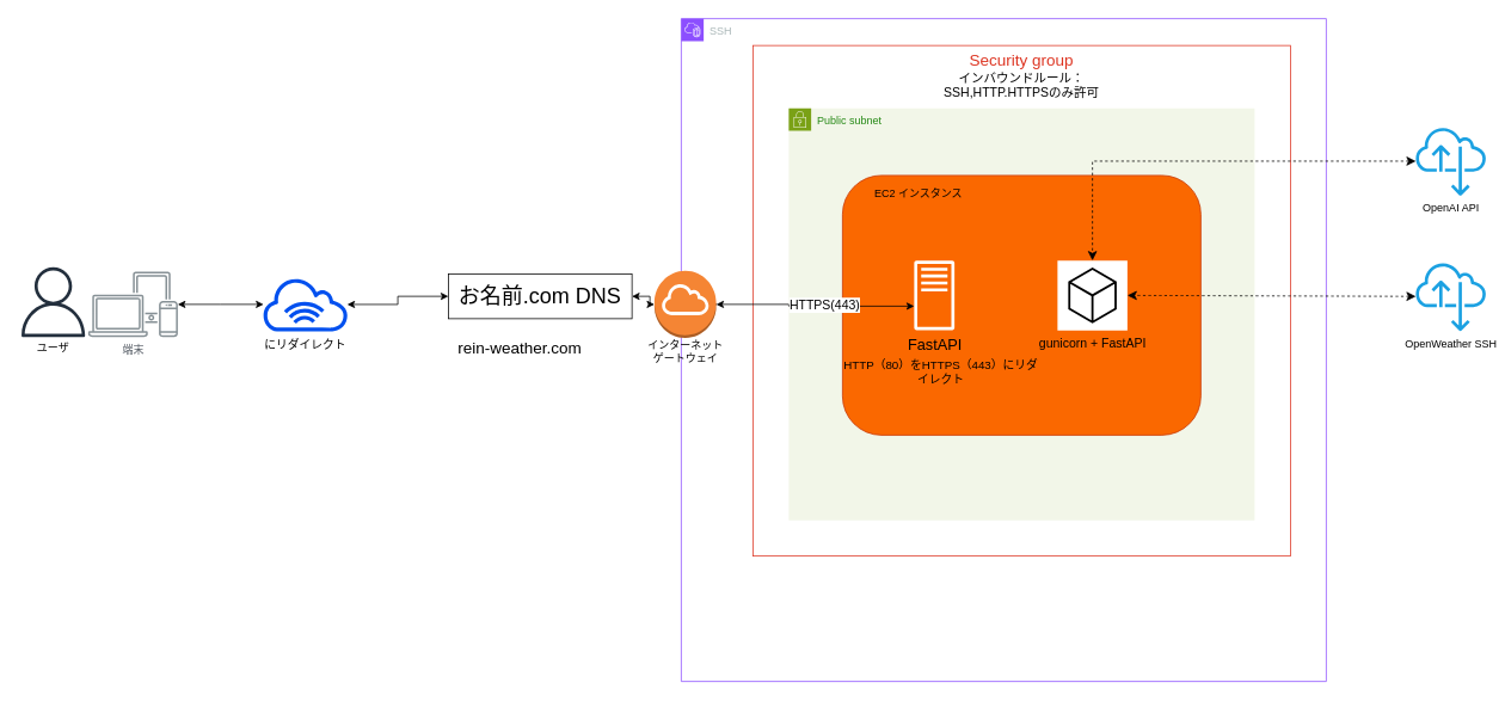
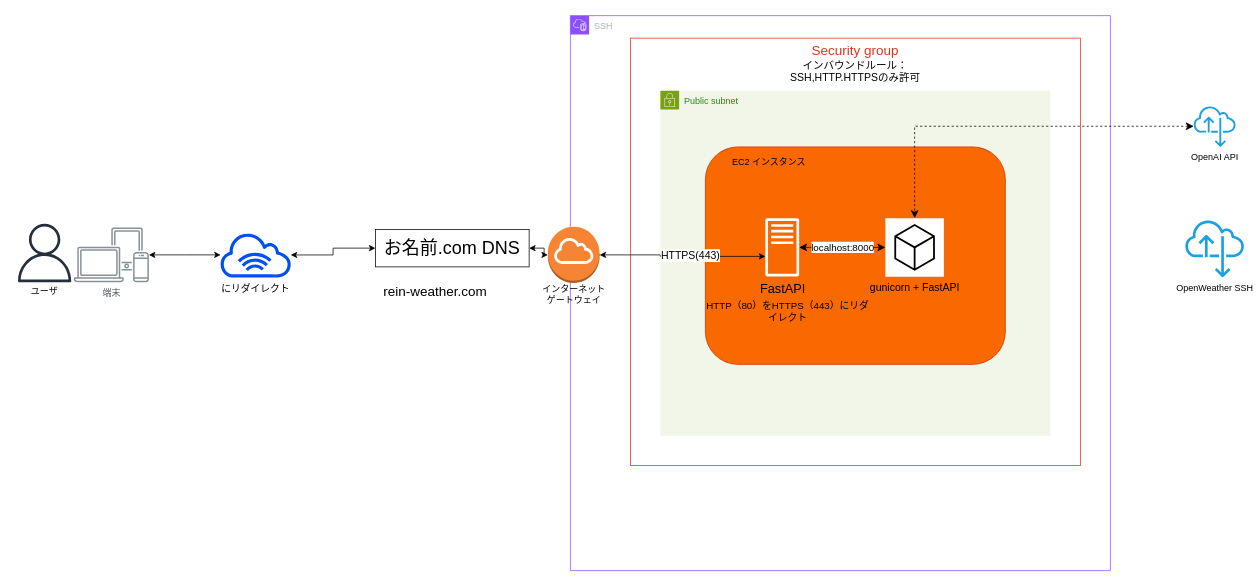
  <mxCell id="0" />
  <mxCell id="1" parent="0" />
  <mxCell id="2" value="&lt;font style=&quot;font-size: 18px;&quot;&gt;Security group&lt;/font&gt;&lt;div&gt;&lt;font style=&quot;font-size: 14px;&quot;&gt;&lt;font style=&quot;color: light-dark(rgb(0, 0, 0), rgb(255, 255, 255));&quot;&gt;インバウンドルール：&lt;/font&gt;&lt;br&gt;&lt;/font&gt;&lt;div&gt;&lt;div&gt;&lt;font style=&quot;color: light-dark(rgb(0, 0, 0), rgb(255, 255, 255)); font-size: 14px;&quot;&gt;SSH,HTTP.HTTPSのみ許可&lt;/font&gt;&lt;/div&gt;&lt;/div&gt;&lt;/div&gt;" style="fillColor=none;strokeColor=#DD3522;verticalAlign=top;fontStyle=0;fontColor=#DD3522;whiteSpace=wrap;html=1;" parent="1" vertex="1"><mxGeometry x="840" y="50" width="600" height="570" as="geometry" /></mxCell>
  <mxCell id="3" value="" style="sketch=0;outlineConnect=0;fontColor=#232F3E;gradientColor=none;fillColor=#232F3D;strokeColor=none;dashed=0;verticalLabelPosition=bottom;verticalAlign=top;align=center;html=1;fontSize=12;fontStyle=0;aspect=fixed;pointerEvents=1;shape=mxgraph.aws4.user;" parent="1" vertex="1"><mxGeometry x="20" y="297.5" width="78" height="78" as="geometry" /></mxCell>
  <mxCell id="4" value="端末" style="sketch=0;outlineConnect=0;gradientColor=none;fontColor=#545B64;strokeColor=none;fillColor=#879196;dashed=0;verticalLabelPosition=bottom;verticalAlign=top;align=center;html=1;fontSize=12;fontStyle=0;aspect=fixed;shape=mxgraph.aws4.illustration_devices;pointerEvents=1" parent="1" vertex="1"><mxGeometry x="98" y="302.5" width="100" height="73" as="geometry" /></mxCell>
  <mxCell id="5" value="" style="edgeStyle=orthogonalEdgeStyle;rounded=0;orthogonalLoop=1;jettySize=auto;html=1;entryX=0;entryY=0.5;entryDx=0;entryDy=0;entryPerimeter=0;startArrow=classic;startFill=1;" parent="1" source="11" target="6" edge="1"><mxGeometry relative="1" as="geometry"><mxPoint x="1160" y="339" as="targetPoint" /><mxPoint x="368" y="339" as="sourcePoint" /></mxGeometry></mxCell>
  <mxCell id="6" value="&lt;font style=&quot;font-size: 24px;&quot;&gt;お名前.com DNS&lt;/font&gt;" style="rounded=0;whiteSpace=wrap;html=1;" parent="1" vertex="1"><mxGeometry x="500" y="305" width="205" height="50" as="geometry" /></mxCell>
  <mxCell id="7" value="ユーザ" style="text;html=1;align=center;verticalAlign=middle;whiteSpace=wrap;rounded=0;" parent="1" vertex="1"><mxGeometry x="29" y="373" width="60" height="30" as="geometry" /></mxCell>
  <mxCell id="8" value="SSH" style="points=[[0,0],[0.25,0],[0.5,0],[0.75,0],[1,0],[1,0.25],[1,0.5],[1,0.75],[1,1],[0.75,1],[0.5,1],[0.25,1],[0,1],[0,0.75],[0,0.5],[0,0.25]];outlineConnect=0;gradientColor=none;html=1;whiteSpace=wrap;fontSize=12;fontStyle=0;container=0;pointerEvents=0;collapsible=0;recursiveResize=0;shape=mxgraph.aws4.group;grIcon=mxgraph.aws4.group_vpc2;strokeColor=#8C4FFF;fillColor=none;verticalAlign=top;align=left;spacingLeft=30;fontColor=light-dark(#AAB7B8,#FFFFFF);dashed=0;" parent="1" vertex="1"><mxGeometry x="760" y="20" width="720" height="740" as="geometry" /></mxCell>
  <mxCell id="9" value="rein-weather.com" style="text;html=1;align=center;verticalAlign=middle;whiteSpace=wrap;rounded=0;fontSize=18;" parent="1" vertex="1"><mxGeometry x="500" y="373" width="160" height="30" as="geometry" /></mxCell>
  <mxCell id="10" value="" style="edgeStyle=orthogonalEdgeStyle;rounded=0;orthogonalLoop=1;jettySize=auto;html=1;entryX=0;entryY=0.5;entryDx=0;entryDy=0;entryPerimeter=0;startArrow=classic;startFill=1;" parent="1" source="4" target="11" edge="1"><mxGeometry relative="1" as="geometry"><mxPoint x="500" y="339" as="targetPoint" /><mxPoint x="198" y="339" as="sourcePoint" /></mxGeometry></mxCell>
  <mxCell id="11" value="" style="sketch=0;outlineConnect=0;dashed=0;verticalLabelPosition=bottom;verticalAlign=top;align=center;html=1;fontSize=12;fontStyle=0;aspect=fixed;pointerEvents=1;shape=mxgraph.aws4.internet_alt1;fillColor=#0050ef;fontColor=#ffffff;strokeColor=#001DBC;" parent="1" vertex="1"><mxGeometry x="291.26" y="308.75" width="98.31" height="60.5" as="geometry" /></mxCell>
  <mxCell id="12" value="にリダイレクト" style="text;strokeColor=none;fillColor=none;html=1;align=center;verticalAlign=middle;whiteSpace=wrap;rounded=0;fontSize=13;" parent="1" vertex="1"><mxGeometry x="290" y="369.25" width="100.84" height="30" as="geometry" /></mxCell>
  <mxCell id="13" value="&lt;font style=&quot;color: light-dark(rgb(0, 0, 0), rgb(255, 255, 255));&quot;&gt;OpenWeather SSH&lt;/font&gt;" style="sketch=0;outlineConnect=0;dashed=0;verticalLabelPosition=bottom;verticalAlign=top;align=center;html=1;fontSize=12;fontStyle=0;aspect=fixed;pointerEvents=1;shape=mxgraph.aws4.internet_alt22;strokeColor=#006EAF;fillColor=#1ba1e2;fontColor=#ffffff;" parent="1" vertex="1"><mxGeometry x="1580" y="291.25" width="78" height="78" as="geometry" /></mxCell>
  <mxCell id="14" value="" style="edgeStyle=orthogonalEdgeStyle;rounded=0;orthogonalLoop=1;jettySize=auto;html=1;startArrow=classic;startFill=1;" parent="1" source="6" target="29" edge="1"><mxGeometry relative="1" as="geometry"><mxPoint x="840" y="340" as="targetPoint" /><mxPoint x="660" y="339" as="sourcePoint" /><Array as="points" /></mxGeometry></mxCell>
  <mxCell id="15" style="edgeStyle=none;curved=1;rounded=0;orthogonalLoop=1;jettySize=auto;html=1;fontSize=12;startSize=8;endSize=8;" parent="1" source="29" edge="1"><mxGeometry relative="1" as="geometry"><mxPoint x="800" y="339" as="targetPoint" /></mxGeometry></mxCell>
  <mxCell id="16" value="Public subnet" style="points=[[0,0],[0.25,0],[0.5,0],[0.75,0],[1,0],[1,0.25],[1,0.5],[1,0.75],[1,1],[0.75,1],[0.5,1],[0.25,1],[0,1],[0,0.75],[0,0.5],[0,0.25]];outlineConnect=0;gradientColor=none;html=1;whiteSpace=wrap;fontSize=12;fontStyle=0;container=0;pointerEvents=0;collapsible=0;recursiveResize=0;shape=mxgraph.aws4.group;grIcon=mxgraph.aws4.group_security_group;grStroke=0;strokeColor=#7AA116;fillColor=#F2F6E8;verticalAlign=top;align=left;spacingLeft=30;fontColor=#248814;dashed=0;" parent="1" vertex="1"><mxGeometry x="880" y="120" width="520" height="460" as="geometry" /></mxCell>
  <mxCell id="17" value="" style="rounded=1;whiteSpace=wrap;html=1;fontColor=#000000;fillColor=light-dark(#FA6800,#C65E14);strokeColor=#C73500;" parent="1" vertex="1"><mxGeometry x="940" y="195" width="400" height="290" as="geometry" /></mxCell>
  <mxCell id="18" value="&lt;font style=&quot;font-size: 14px;&quot;&gt;HTTPS(443&lt;span style=&quot;color: light-dark(rgb(0, 0, 0), rgb(255, 255, 255));&quot;&gt;)&lt;/span&gt;&lt;/font&gt;" style="edgeStyle=orthogonalEdgeStyle;rounded=0;orthogonalLoop=1;jettySize=auto;html=1;startArrow=classic;startFill=1;" parent="1" source="29" target="30" edge="1"><mxGeometry x="0.103" y="1" relative="1" as="geometry"><mxPoint x="900" y="339" as="targetPoint" /><mxPoint x="660" y="339" as="sourcePoint" /><Array as="points"><mxPoint x="880" y="339" /><mxPoint x="880" y="341" /></Array><mxPoint as="offset" /></mxGeometry></mxCell>
  <mxCell id="19" value="インターネットゲートウェイ" style="text;html=1;align=center;verticalAlign=middle;whiteSpace=wrap;rounded=0;" parent="1" vertex="1"><mxGeometry x="716.75" y="376.5" width="95.5" height="30" as="geometry" /></mxCell>
+ <mxCell id="20" value="&lt;font style=&quot;font-size: 13px;&quot;&gt;localhost:8000&lt;/font&gt;" style="edgeStyle=none;curved=1;rounded=0;orthogonalLoop=1;jettySize=auto;html=1;fontSize=12;startSize=8;endSize=8;startArrow=classic;startFill=1;" parent="1" source="30" target="21" edge="1"><mxGeometry relative="1" as="geometry" /></mxCell>
  <mxCell id="21" value="&lt;font style=&quot;color: light-dark(rgb(0, 0, 0), rgb(0, 0, 0)); font-size: 14px;&quot;&gt;gunicorn + FastAPI&lt;/font&gt;" style="sketch=0;points=[[0,0,0],[0.25,0,0],[0.5,0,0],[0.75,0,0],[1,0,0],[0,1,0],[0.25,1,0],[0.5,1,0],[0.75,1,0],[1,1,0],[0,0.25,0],[0,0.5,0],[0,0.75,0],[1,0.25,0],[1,0.5,0],[1,0.75,0]];gradientDirection=north;outlineConnect=0;dashed=0;verticalLabelPosition=bottom;verticalAlign=top;align=center;html=1;fontSize=12;fontStyle=0;aspect=fixed;shape=mxgraph.aws4.resourceIcon;resIcon=mxgraph.aws4.general;" parent="1" vertex="1"><mxGeometry x="1180" y="290" width="78" height="78" as="geometry" /></mxCell>
  <mxCell id="22" value="EC2 インスタンス" style="text;html=1;align=center;verticalAlign=middle;whiteSpace=wrap;rounded=0;fontColor=light-dark(#000000,#000000);" parent="1" vertex="1"><mxGeometry x="970" y="201" width="110" height="30" as="geometry" /></mxCell>
  <mxCell id="23" style="edgeStyle=none;curved=1;rounded=0;orthogonalLoop=1;jettySize=auto;html=1;entryX=0.5;entryY=0;entryDx=0;entryDy=0;entryPerimeter=0;fontSize=12;startSize=8;endSize=8;" parent="1" source="21" target="21" edge="1"><mxGeometry relative="1" as="geometry" /></mxCell>
  <mxCell id="24" value="&lt;font style=&quot;color: light-dark(rgb(0, 0, 0), rgb(0, 0, 0));&quot;&gt;HTTP（80）をHTTPS（443）にリダイレクト&lt;/font&gt;" style="text;html=1;align=center;verticalAlign=middle;whiteSpace=wrap;rounded=0;fontSize=13;" parent="1" vertex="1"><mxGeometry x="940" y="399.25" width="220" height="30" as="geometry" /></mxCell>
  <mxCell id="25" style="edgeStyle=none;curved=1;rounded=0;orthogonalLoop=1;jettySize=auto;html=1;exitX=1;exitY=1;exitDx=0;exitDy=0;fontSize=12;startSize=8;endSize=8;" parent="1" source="2" target="2" edge="1"><mxGeometry relative="1" as="geometry" /></mxCell>
- <mxCell id="26" value="&lt;font style=&quot;color: light-dark(rgb(0, 0, 0), rgb(255, 255, 255));&quot;&gt;OpenAI API&lt;/font&gt;" style="sketch=0;outlineConnect=0;fontColor=#ffffff;fillColor=#1ba1e2;strokeColor=#006EAF;dashed=0;verticalLabelPosition=bottom;verticalAlign=top;align=center;html=1;fontSize=12;fontStyle=0;aspect=fixed;pointerEvents=1;shape=mxgraph.aws4.internet_alt22;" parent="1" vertex="1"><mxGeometry x="1580" y="140" width="78" height="78" as="geometry" /></mxCell>
+ <mxCell id="26" value="&lt;font style=&quot;color: light-dark(rgb(0, 0, 0), rgb(255, 255, 255));&quot;&gt;OpenAI API&lt;/font&gt;" style="sketch=0;outlineConnect=0;fontColor=#ffffff;fillColor=#1ba1e2;strokeColor=#006EAF;dashed=0;verticalLabelPosition=bottom;verticalAlign=top;align=center;html=1;fontSize=12;fontStyle=0;aspect=fixed;pointerEvents=1;shape=mxgraph.aws4.internet_alt22;" parent="1" vertex="1"><mxGeometry x="1580" y="140" width="78" height="55" as="geometry" /></mxCell>
  <mxCell id="27" style="edgeStyle=orthogonalEdgeStyle;rounded=0;orthogonalLoop=1;jettySize=auto;html=1;fontSize=12;startSize=8;endSize=8;dashed=1;startArrow=classic;startFill=1;" parent="1" source="26" target="21" edge="1"><mxGeometry relative="1" as="geometry"><mxPoint x="1620" y="350" as="targetPoint" /></mxGeometry></mxCell>
- <mxCell id="28" style="edgeStyle=none;curved=1;rounded=0;orthogonalLoop=1;jettySize=auto;html=1;entryX=1;entryY=0.5;entryDx=0;entryDy=0;entryPerimeter=0;fontSize=12;startSize=8;endSize=8;dashed=1;startArrow=classic;startFill=1;" parent="1" source="13" target="21" edge="1"><mxGeometry relative="1" as="geometry" /></mxCell>
  <mxCell id="29" value="" style="outlineConnect=0;dashed=0;verticalLabelPosition=bottom;verticalAlign=top;align=center;html=1;shape=mxgraph.aws3.internet_gateway;fillColor=#F58534;gradientColor=none;" parent="1" vertex="1"><mxGeometry x="730" y="301.5" width="69" height="75" as="geometry" /></mxCell>
  <mxCell id="30" value="&lt;font style=&quot;color: light-dark(rgb(0, 0, 0), rgb(0, 0, 0)); font-size: 17px;&quot;&gt;FastAPI&lt;/font&gt;" style="sketch=0;outlineConnect=0;dashed=0;verticalLabelPosition=bottom;verticalAlign=top;align=center;html=1;fontSize=12;fontStyle=0;aspect=fixed;pointerEvents=1;shape=mxgraph.aws4.traditional_server;shadow=0;" parent="1" vertex="1"><mxGeometry x="1020" y="290" width="45" height="78" as="geometry" /></mxCell>
